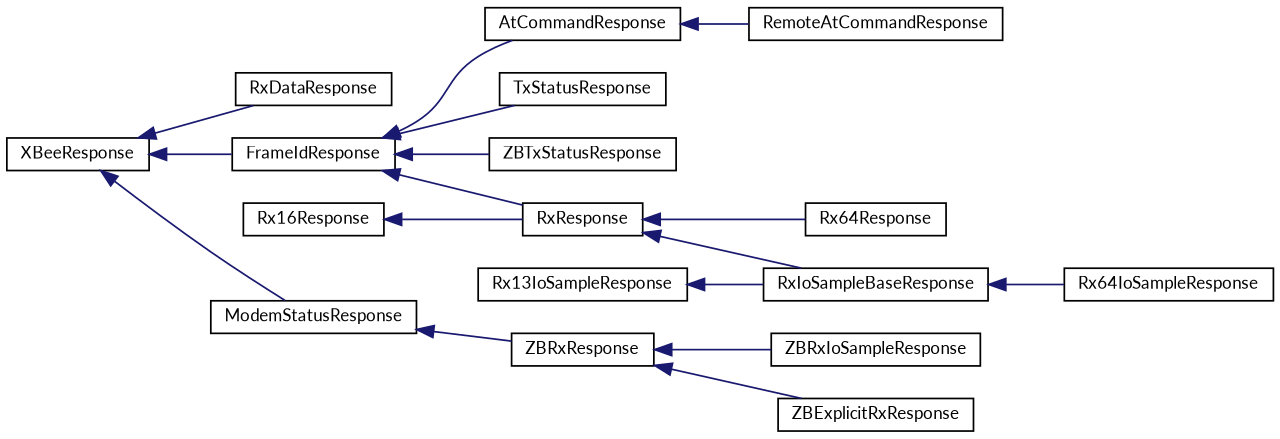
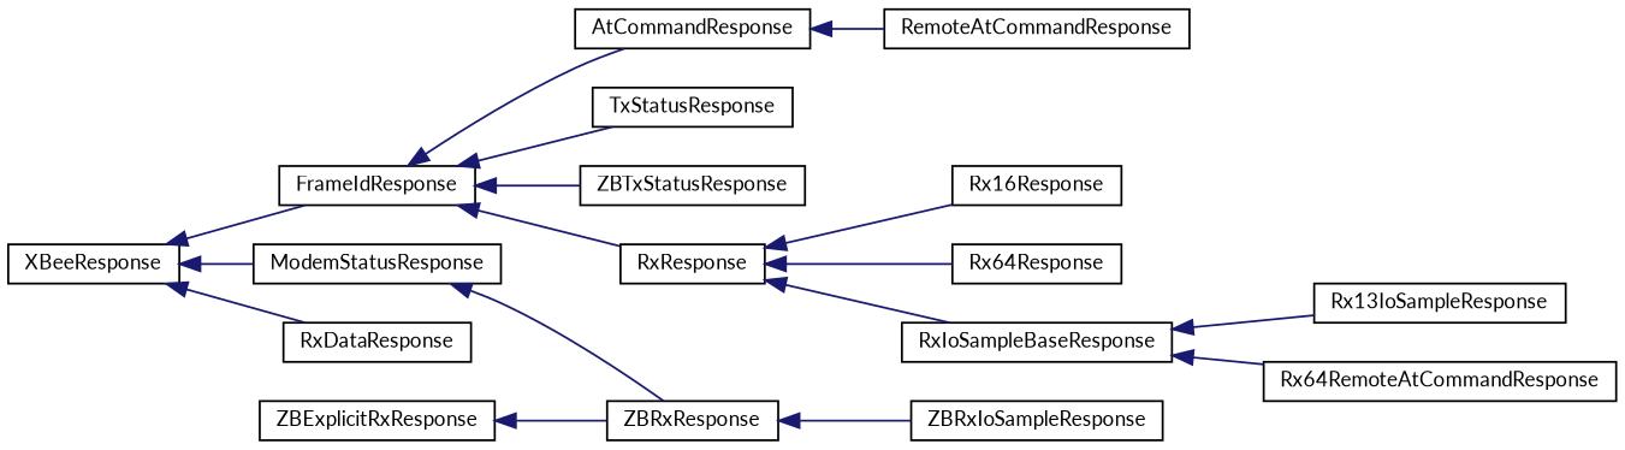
  digraph {
    fontname=Lato
    rankdir=LR
    node [color=black fillcolor=white fontname=Lato fontsize=10 shape=record style=filled]
    edge [color=midnightblue dir=back fontname=Lato fontsize=10 labelfontname=Helvetica labelfontsize=10 style=solid]
    n1 [height=0.2 label=XBeeResponse width=0.4]
    n2 [height=0.2 label=FrameIdResponse width=0.4]
    n3 [height=0.2 label=ModemStatusResponse width=0.4]
    n4 [height=0.2 label=RxDataResponse width=0.4]
    n5 [height=0.2 label=AtCommandResponse width=0.4]
    n6 [height=0.2 label=TxStatusResponse width=0.4]
    n7 [height=0.2 label=ZBTxStatusResponse width=0.4]
    n8 [height=0.2 label=RxResponse width=0.4]
    n9 [height=0.2 label=ZBRxResponse width=0.4]
    n10 [height=0.2 label=RemoteAtCommandResponse width=0.4]
    n11 [height=0.2 label=Rx16Response width=0.4]
    n12 [height=0.2 label=Rx64Response width=0.4]
    n13 [height=0.2 label=RxIoSampleBaseResponse width=0.4]
    n14 [height=0.2 label=ZBExplicitRxResponse width=0.4]
    n15 [height=0.2 label=ZBRxIoSampleResponse width=0.4]
    n16 [height=0.2 label=Rx13IoSampleResponse width=0.4]
-   n17 [height=0.2 label=Rx64IoSampleResponse width=0.4]
+   n17 [height=0.2 label=Rx64RemoteAtCommandResponse width=0.4]
    n1 -> n2
    n1 -> n3
    n1 -> n4
    n2 -> n5
    n2 -> n6
    n2 -> n7
    n2 -> n8
    n3 -> n9
    n5 -> n10
-   n11 -> n8
+   n8 -> n11
    n8 -> n12
    n8 -> n13
-   n9 -> n14
+   n14 -> n9
    n9 -> n15
-   n16 -> n13
+   n13 -> n16
    n13 -> n17
  }
